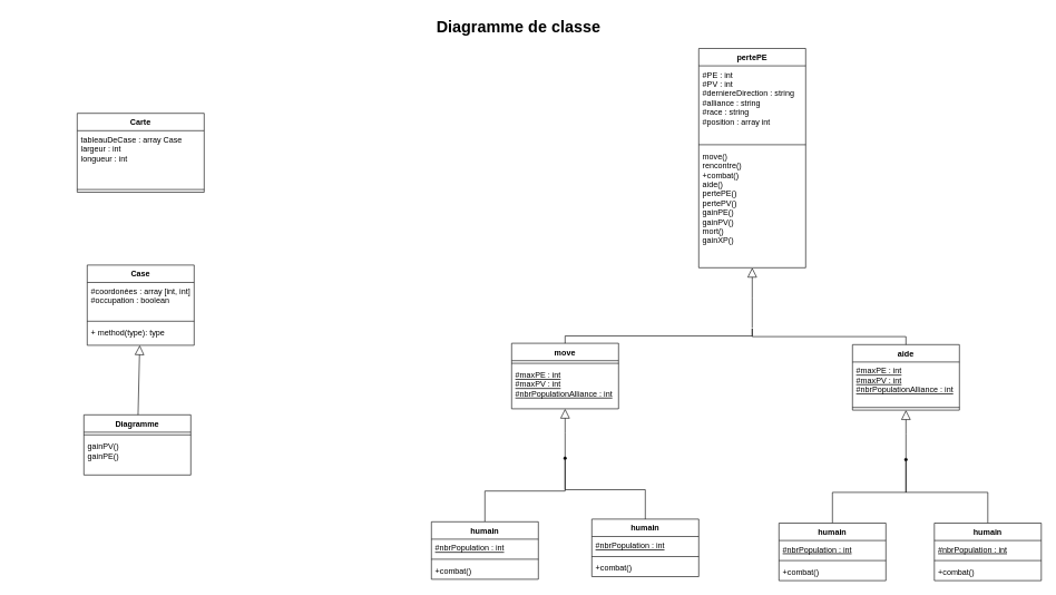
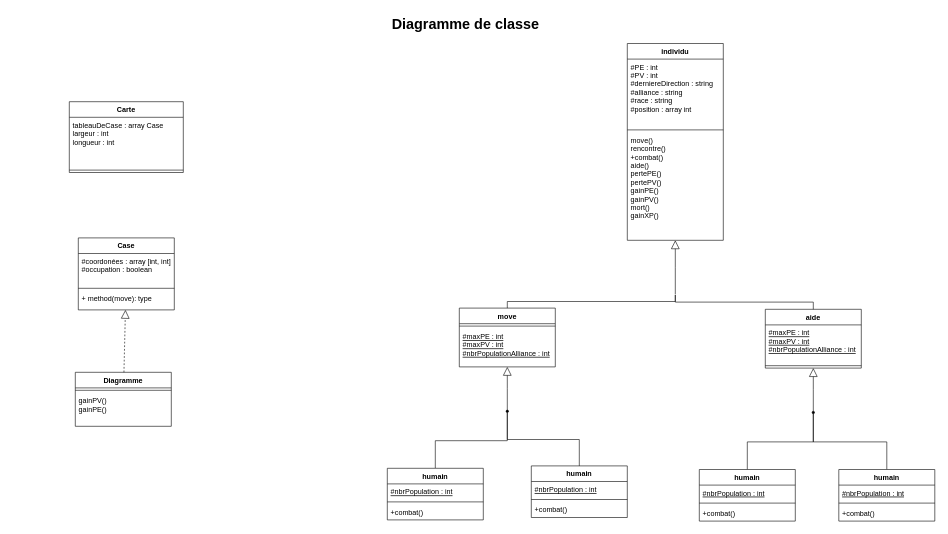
  <mxCell id="0" style=";html=1;" />
  <mxCell id="1" style=";html=1;" parent="0" />
  <mxCell id="2" value="Diagramme de classe" style="text;strokeColor=none;fillColor=none;html=1;fontSize=24;fontStyle=1;verticalAlign=middle;align=center;" parent="1" vertex="1"><mxGeometry x="20" y="20" width="1510" height="40" as="geometry" /></mxCell>
- <mxCell id="3" value="pertePE" style="swimlane;fontStyle=1;align=center;verticalAlign=top;childLayout=stackLayout;horizontal=1;startSize=26;horizontalStack=0;resizeParent=1;resizeParentMax=0;resizeLast=0;collapsible=1;marginBottom=0;" parent="1" vertex="1"><mxGeometry x="1045" y="72" width="160" height="328" as="geometry"><mxRectangle x="1240" y="92" width="70" height="26" as="alternateBounds" /></mxGeometry></mxCell>
+ <mxCell id="3" value="individu" style="swimlane;fontStyle=1;align=center;verticalAlign=top;childLayout=stackLayout;horizontal=1;startSize=26;horizontalStack=0;resizeParent=1;resizeParentMax=0;resizeLast=0;collapsible=1;marginBottom=0;" parent="1" vertex="1"><mxGeometry x="1045" y="72" width="160" height="328" as="geometry"><mxRectangle x="1240" y="92" width="70" height="26" as="alternateBounds" /></mxGeometry></mxCell>
  <mxCell id="4" value="#PE : int&#10;#PV : int&#10;#derniereDirection : string&#10;#alliance : string&#10;#race : string&#10;#position : array int" style="text;strokeColor=none;fillColor=none;align=left;verticalAlign=top;spacingLeft=4;spacingRight=4;overflow=hidden;rotatable=0;points=[[0,0.5],[1,0.5]];portConstraint=eastwest;" parent="3" vertex="1"><mxGeometry y="26" width="160" height="114" as="geometry" /></mxCell>
  <mxCell id="5" value="" style="line;strokeWidth=1;fillColor=none;align=left;verticalAlign=middle;spacingTop=-1;spacingLeft=3;spacingRight=3;rotatable=0;labelPosition=right;points=[];portConstraint=eastwest;" parent="3" vertex="1"><mxGeometry y="140" width="160" height="8" as="geometry" /></mxCell>
  <mxCell id="6" value="move()&#10;rencontre()&#10;+combat()&#10;aide()&#10;pertePE()&#10;pertePV()&#10;gainPE()&#10;gainPV()&#10;mort()&#10;gainXP()" style="text;strokeColor=none;fillColor=none;align=left;verticalAlign=top;spacingLeft=4;spacingRight=4;overflow=hidden;rotatable=0;points=[[0,0.5],[1,0.5]];portConstraint=eastwest;" parent="3" vertex="1"><mxGeometry y="148" width="160" height="180" as="geometry" /></mxCell>
  <mxCell id="7" value="move" style="swimlane;fontStyle=1;align=center;verticalAlign=top;childLayout=stackLayout;horizontal=1;startSize=26;horizontalStack=0;resizeParent=1;resizeParentMax=0;resizeLast=0;collapsible=1;marginBottom=0;" parent="1" vertex="1"><mxGeometry x="765" y="513" width="160" height="98" as="geometry" /></mxCell>
  <mxCell id="8" value="" style="line;strokeWidth=1;fillColor=none;align=left;verticalAlign=middle;spacingTop=-1;spacingLeft=3;spacingRight=3;rotatable=0;labelPosition=right;points=[];portConstraint=eastwest;" parent="7" vertex="1"><mxGeometry y="26" width="160" height="8" as="geometry" /></mxCell>
  <mxCell id="9" value="#maxPE : int&#10;#maxPV : int&#10;#nbrPopulationAlliance : int&#10;" style="text;strokeColor=none;fillColor=none;align=left;verticalAlign=top;spacingLeft=4;spacingRight=4;overflow=hidden;rotatable=0;points=[[0,0.5],[1,0.5]];portConstraint=eastwest;fontStyle=4" parent="7" vertex="1"><mxGeometry y="34" width="160" height="64" as="geometry" /></mxCell>
  <mxCell id="10" value="aide" style="swimlane;fontStyle=1;align=center;verticalAlign=top;childLayout=stackLayout;horizontal=1;startSize=26;horizontalStack=0;resizeParent=1;resizeParentMax=0;resizeLast=0;collapsible=1;marginBottom=0;" parent="1" vertex="1"><mxGeometry x="1275" y="515" width="160" height="98" as="geometry" /></mxCell>
  <mxCell id="11" value="#maxPE : int&#10;#maxPV : int&#10;#nbrPopulationAlliance : int&#10;" style="text;strokeColor=none;fillColor=none;align=left;verticalAlign=top;spacingLeft=4;spacingRight=4;overflow=hidden;rotatable=0;points=[[0,0.5],[1,0.5]];portConstraint=eastwest;fontStyle=4" parent="10" vertex="1"><mxGeometry y="26" width="160" height="64" as="geometry" /></mxCell>
  <mxCell id="12" value="" style="line;strokeWidth=1;fillColor=none;align=left;verticalAlign=middle;spacingTop=-1;spacingLeft=3;spacingRight=3;rotatable=0;labelPosition=right;points=[];portConstraint=eastwest;" parent="10" vertex="1"><mxGeometry y="90" width="160" height="8" as="geometry" /></mxCell>
  <mxCell id="13" value="" style="edgeStyle=elbowEdgeStyle;html=1;endSize=12;endArrow=block;endFill=0;elbow=horizontal;rounded=0;" parent="1" target="6" edge="1"><mxGeometry x="1" relative="1" as="geometry"><mxPoint x="1125" y="464" as="targetPoint" /><mxPoint x="1125" y="490" as="sourcePoint" /></mxGeometry></mxCell>
  <mxCell id="14" value="" style="edgeStyle=elbowEdgeStyle;html=1;elbow=vertical;verticalAlign=bottom;endArrow=none;rounded=0;" parent="1" target="10" edge="1"><mxGeometry x="1" relative="1" as="geometry"><mxPoint x="1195" y="514" as="targetPoint" /><mxPoint x="1125" y="491" as="sourcePoint" /></mxGeometry></mxCell>
  <mxCell id="15" value="" style="edgeStyle=elbowEdgeStyle;html=1;elbow=vertical;verticalAlign=bottom;endArrow=none;rounded=0;" parent="1" target="7" edge="1"><mxGeometry x="1" relative="1" as="geometry"><mxPoint x="1055" y="514" as="targetPoint" /><mxPoint x="1125" y="491" as="sourcePoint" /></mxGeometry></mxCell>
  <mxCell id="16" value="" style="verticalAlign=bottom;html=1;ellipse;fillColor=#000000;strokeColor=#000000;" parent="1" vertex="1"><mxGeometry x="843" y="683" width="4" height="4" as="geometry" /></mxCell>
  <mxCell id="17" value="" style="edgeStyle=elbowEdgeStyle;html=1;endSize=12;endArrow=block;endFill=0;elbow=horizontal;rounded=0;" parent="1" source="16" target="7" edge="1"><mxGeometry x="1" relative="1" as="geometry"><mxPoint x="845" y="660" as="targetPoint" /></mxGeometry></mxCell>
  <mxCell id="18" value="" style="edgeStyle=elbowEdgeStyle;html=1;elbow=vertical;verticalAlign=bottom;endArrow=none;rounded=0;" parent="1" source="16" target="28" edge="1"><mxGeometry x="1" relative="1" as="geometry"><mxPoint x="915" y="710" as="targetPoint" /></mxGeometry></mxCell>
  <mxCell id="19" value="" style="edgeStyle=elbowEdgeStyle;html=1;elbow=vertical;verticalAlign=bottom;endArrow=none;rounded=0;" parent="1" source="16" target="24" edge="1"><mxGeometry x="1" relative="1" as="geometry"><mxPoint x="775" y="710" as="targetPoint" /></mxGeometry></mxCell>
  <mxCell id="20" value="" style="verticalAlign=bottom;html=1;ellipse;fillColor=#000000;strokeColor=#000000;" parent="1" vertex="1"><mxGeometry x="1353" y="685" width="4" height="4" as="geometry" /></mxCell>
  <mxCell id="21" value="" style="edgeStyle=elbowEdgeStyle;html=1;endSize=12;endArrow=block;endFill=0;elbow=horizontal;rounded=0;" parent="1" source="20" target="10" edge="1"><mxGeometry x="1" relative="1" as="geometry"><mxPoint x="1355" y="662" as="targetPoint" /></mxGeometry></mxCell>
  <mxCell id="22" value="" style="edgeStyle=elbowEdgeStyle;html=1;elbow=vertical;verticalAlign=bottom;endArrow=none;rounded=0;" parent="1" source="20" target="36" edge="1"><mxGeometry x="1" relative="1" as="geometry"><mxPoint x="1425" y="712" as="targetPoint" /></mxGeometry></mxCell>
  <mxCell id="23" value="" style="edgeStyle=elbowEdgeStyle;html=1;elbow=vertical;verticalAlign=bottom;endArrow=none;rounded=0;" parent="1" source="20" target="32" edge="1"><mxGeometry x="1" relative="1" as="geometry"><mxPoint x="1285" y="712" as="targetPoint" /></mxGeometry></mxCell>
  <mxCell id="24" value="humain" style="swimlane;fontStyle=1;align=center;verticalAlign=top;childLayout=stackLayout;horizontal=1;startSize=26;horizontalStack=0;resizeParent=1;resizeParentMax=0;resizeLast=0;collapsible=1;marginBottom=0;" parent="1" vertex="1"><mxGeometry x="645" y="780" width="160" height="86" as="geometry" /></mxCell>
  <mxCell id="25" value="#nbrPopulation : int" style="text;strokeColor=none;fillColor=none;align=left;verticalAlign=top;spacingLeft=4;spacingRight=4;overflow=hidden;rotatable=0;points=[[0,0.5],[1,0.5]];portConstraint=eastwest;fontStyle=4" parent="24" vertex="1"><mxGeometry y="26" width="160" height="26" as="geometry" /></mxCell>
  <mxCell id="26" value="" style="line;strokeWidth=1;fillColor=none;align=left;verticalAlign=middle;spacingTop=-1;spacingLeft=3;spacingRight=3;rotatable=0;labelPosition=right;points=[];portConstraint=eastwest;" parent="24" vertex="1"><mxGeometry y="52" width="160" height="8" as="geometry" /></mxCell>
  <mxCell id="27" value="+combat()" style="text;strokeColor=none;fillColor=none;align=left;verticalAlign=top;spacingLeft=4;spacingRight=4;overflow=hidden;rotatable=0;points=[[0,0.5],[1,0.5]];portConstraint=eastwest;" parent="24" vertex="1"><mxGeometry y="60" width="160" height="26" as="geometry" /></mxCell>
  <mxCell id="28" value="humain" style="swimlane;fontStyle=1;align=center;verticalAlign=top;childLayout=stackLayout;horizontal=1;startSize=26;horizontalStack=0;resizeParent=1;resizeParentMax=0;resizeLast=0;collapsible=1;marginBottom=0;" parent="1" vertex="1"><mxGeometry x="885" y="776" width="160" height="86" as="geometry" /></mxCell>
  <mxCell id="29" value="#nbrPopulation : int" style="text;strokeColor=none;fillColor=none;align=left;verticalAlign=top;spacingLeft=4;spacingRight=4;overflow=hidden;rotatable=0;points=[[0,0.5],[1,0.5]];portConstraint=eastwest;fontStyle=4" parent="28" vertex="1"><mxGeometry y="26" width="160" height="26" as="geometry" /></mxCell>
  <mxCell id="30" value="" style="line;strokeWidth=1;fillColor=none;align=left;verticalAlign=middle;spacingTop=-1;spacingLeft=3;spacingRight=3;rotatable=0;labelPosition=right;points=[];portConstraint=eastwest;" parent="28" vertex="1"><mxGeometry y="52" width="160" height="8" as="geometry" /></mxCell>
  <mxCell id="31" value="+combat()" style="text;strokeColor=none;fillColor=none;align=left;verticalAlign=top;spacingLeft=4;spacingRight=4;overflow=hidden;rotatable=0;points=[[0,0.5],[1,0.5]];portConstraint=eastwest;" parent="28" vertex="1"><mxGeometry y="60" width="160" height="26" as="geometry" /></mxCell>
  <mxCell id="32" value="humain" style="swimlane;fontStyle=1;align=center;verticalAlign=top;childLayout=stackLayout;horizontal=1;startSize=26;horizontalStack=0;resizeParent=1;resizeParentMax=0;resizeLast=0;collapsible=1;marginBottom=0;" parent="1" vertex="1"><mxGeometry x="1165" y="782" width="160" height="86" as="geometry" /></mxCell>
  <mxCell id="33" value="#nbrPopulation : int" style="text;strokeColor=none;fillColor=none;align=left;verticalAlign=top;spacingLeft=4;spacingRight=4;overflow=hidden;rotatable=0;points=[[0,0.5],[1,0.5]];portConstraint=eastwest;fontStyle=4" parent="32" vertex="1"><mxGeometry y="26" width="160" height="26" as="geometry" /></mxCell>
  <mxCell id="34" value="" style="line;strokeWidth=1;fillColor=none;align=left;verticalAlign=middle;spacingTop=-1;spacingLeft=3;spacingRight=3;rotatable=0;labelPosition=right;points=[];portConstraint=eastwest;" parent="32" vertex="1"><mxGeometry y="52" width="160" height="8" as="geometry" /></mxCell>
  <mxCell id="35" value="+combat()" style="text;strokeColor=none;fillColor=none;align=left;verticalAlign=top;spacingLeft=4;spacingRight=4;overflow=hidden;rotatable=0;points=[[0,0.5],[1,0.5]];portConstraint=eastwest;" parent="32" vertex="1"><mxGeometry y="60" width="160" height="26" as="geometry" /></mxCell>
  <mxCell id="36" value="humain" style="swimlane;fontStyle=1;align=center;verticalAlign=top;childLayout=stackLayout;horizontal=1;startSize=26;horizontalStack=0;resizeParent=1;resizeParentMax=0;resizeLast=0;collapsible=1;marginBottom=0;" parent="1" vertex="1"><mxGeometry x="1397.5" y="782" width="160" height="86" as="geometry" /></mxCell>
  <mxCell id="37" value="#nbrPopulation : int" style="text;strokeColor=none;fillColor=none;align=left;verticalAlign=top;spacingLeft=4;spacingRight=4;overflow=hidden;rotatable=0;points=[[0,0.5],[1,0.5]];portConstraint=eastwest;fontStyle=4" parent="36" vertex="1"><mxGeometry y="26" width="160" height="26" as="geometry" /></mxCell>
  <mxCell id="38" value="" style="line;strokeWidth=1;fillColor=none;align=left;verticalAlign=middle;spacingTop=-1;spacingLeft=3;spacingRight=3;rotatable=0;labelPosition=right;points=[];portConstraint=eastwest;" parent="36" vertex="1"><mxGeometry y="52" width="160" height="8" as="geometry" /></mxCell>
  <mxCell id="39" value="+combat()" style="text;strokeColor=none;fillColor=none;align=left;verticalAlign=top;spacingLeft=4;spacingRight=4;overflow=hidden;rotatable=0;points=[[0,0.5],[1,0.5]];portConstraint=eastwest;" parent="36" vertex="1"><mxGeometry y="60" width="160" height="26" as="geometry" /></mxCell>
  <mxCell id="40" value="Carte" style="swimlane;fontStyle=1;align=center;verticalAlign=top;childLayout=stackLayout;horizontal=1;startSize=26;horizontalStack=0;resizeParent=1;resizeParentMax=0;resizeLast=0;collapsible=1;marginBottom=0;" parent="1" vertex="1"><mxGeometry x="115" y="169" width="190" height="118" as="geometry" /></mxCell>
  <mxCell id="41" value="tableauDeCase : array Case&#10;largeur : int&#10;longueur : int&#10;" style="text;strokeColor=none;fillColor=none;align=left;verticalAlign=top;spacingLeft=4;spacingRight=4;overflow=hidden;rotatable=0;points=[[0,0.5],[1,0.5]];portConstraint=eastwest;" parent="40" vertex="1"><mxGeometry y="26" width="190" height="84" as="geometry" /></mxCell>
  <mxCell id="42" value="" style="line;strokeWidth=1;fillColor=none;align=left;verticalAlign=middle;spacingTop=-1;spacingLeft=3;spacingRight=3;rotatable=0;labelPosition=right;points=[];portConstraint=eastwest;" parent="40" vertex="1"><mxGeometry y="110" width="190" height="8" as="geometry" /></mxCell>
  <mxCell id="43" value="Case" style="swimlane;fontStyle=1;align=center;verticalAlign=top;childLayout=stackLayout;horizontal=1;startSize=26;horizontalStack=0;resizeParent=1;resizeParentMax=0;resizeLast=0;collapsible=1;marginBottom=0;" parent="1" vertex="1"><mxGeometry x="130" y="396" width="160" height="120" as="geometry" /></mxCell>
  <mxCell id="44" value="#coordonées : array [int, int]&#10;#occupation : boolean&#10;" style="text;strokeColor=none;fillColor=none;align=left;verticalAlign=top;spacingLeft=4;spacingRight=4;overflow=hidden;rotatable=0;points=[[0,0.5],[1,0.5]];portConstraint=eastwest;" parent="43" vertex="1"><mxGeometry y="26" width="160" height="54" as="geometry" /></mxCell>
  <mxCell id="45" value="" style="line;strokeWidth=1;fillColor=none;align=left;verticalAlign=middle;spacingTop=-1;spacingLeft=3;spacingRight=3;rotatable=0;labelPosition=right;points=[];portConstraint=eastwest;" parent="43" vertex="1"><mxGeometry y="80" width="160" height="8" as="geometry" /></mxCell>
- <mxCell id="46" value="+ method(type): type" style="text;strokeColor=none;fillColor=none;align=left;verticalAlign=top;spacingLeft=4;spacingRight=4;overflow=hidden;rotatable=0;points=[[0,0.5],[1,0.5]];portConstraint=eastwest;" parent="43" vertex="1"><mxGeometry y="88" width="160" height="32" as="geometry" /></mxCell>
+ <mxCell id="46" value="+ method(move): type" style="text;strokeColor=none;fillColor=none;align=left;verticalAlign=top;spacingLeft=4;spacingRight=4;overflow=hidden;rotatable=0;points=[[0,0.5],[1,0.5]];portConstraint=eastwest;" parent="43" vertex="1"><mxGeometry y="88" width="160" height="32" as="geometry" /></mxCell>
  <mxCell id="47" value="Diagramme" style="swimlane;fontStyle=1;align=center;verticalAlign=top;childLayout=stackLayout;horizontal=1;startSize=26;horizontalStack=0;resizeParent=1;resizeParentMax=0;resizeLast=0;collapsible=1;marginBottom=0;" parent="1" vertex="1"><mxGeometry x="125" y="620" width="160" height="90" as="geometry" /></mxCell>
  <mxCell id="48" value="" style="line;strokeWidth=1;fillColor=none;align=left;verticalAlign=middle;spacingTop=-1;spacingLeft=3;spacingRight=3;rotatable=0;labelPosition=right;points=[];portConstraint=eastwest;" parent="47" vertex="1"><mxGeometry y="26" width="160" height="8" as="geometry" /></mxCell>
  <mxCell id="49" value="gainPV()&#10;gainPE()&#10;" style="text;strokeColor=none;fillColor=none;align=left;verticalAlign=top;spacingLeft=4;spacingRight=4;overflow=hidden;rotatable=0;points=[[0,0.5],[1,0.5]];portConstraint=eastwest;" parent="47" vertex="1"><mxGeometry y="34" width="160" height="56" as="geometry" /></mxCell>
- <mxCell id="50" value="" style="edgeStyle=none;html=1;endSize=12;endArrow=block;endFill=0;" parent="1" source="47" target="43" edge="1"><mxGeometry width="160" relative="1" as="geometry"><mxPoint x="-75" y="890" as="sourcePoint" /><mxPoint x="85" y="890" as="targetPoint" /></mxGeometry></mxCell>
+ <mxCell id="50" value="" style="edgeStyle=none;html=1;endSize=12;endArrow=block;endFill=0;dashed=1;" parent="1" source="47" target="43" edge="1"><mxGeometry width="160" relative="1" as="geometry"><mxPoint x="-75" y="890" as="sourcePoint" /><mxPoint x="85" y="890" as="targetPoint" /></mxGeometry></mxCell>
